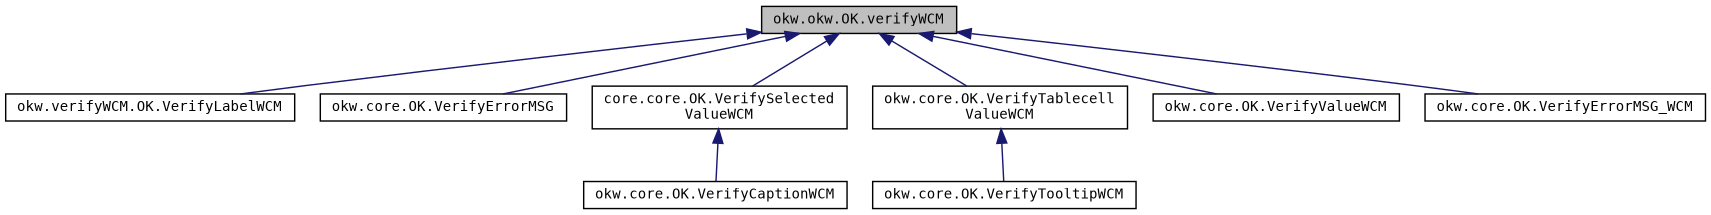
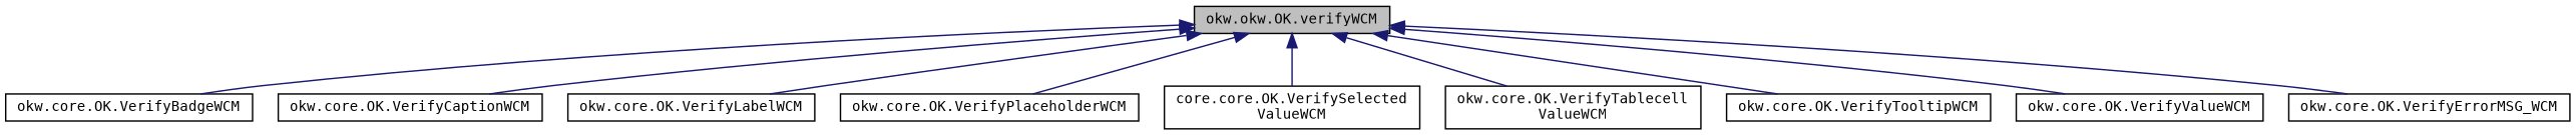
  digraph {
    fontname="DejaVu Sans Mono"
    rankdir=TB
    node [color=black fillcolor=white fontname="DejaVu Sans Mono" fontsize=10 shape=record style=filled]
    edge [color=midnightblue dir=back fontname="DejaVu Sans Mono" fontsize=10 labelfontname=Helvetica labelfontsize=10 style=solid]
    n1 [fillcolor=grey75 fontcolor=black height=0.2 label="okw.okw.OK.verifyWCM" width=0.4]
+   n2 [height=0.2 label="okw.core.OK.VerifyBadgeWCM" width=0.4]
    n3 [height=0.2 label="okw.core.OK.VerifyCaptionWCM" width=0.4]
-   n4 [height=0.2 label="okw.verifyWCM.OK.VerifyLabelWCM" width=0.4]
-   n5 [height=0.2 label="okw.core.OK.VerifyErrorMSG" width=0.4]
+   n4 [height=0.2 label="okw.core.OK.VerifyLabelWCM" width=0.4]
+   n5 [height=0.2 label="okw.core.OK.VerifyPlaceholderWCM" width=0.4]
    n6 [height=0.2 label="core.core.OK.VerifySelected\lValueWCM" width=0.4]
    n7 [height=0.2 label="okw.core.OK.VerifyTablecell\lValueWCM" width=0.4]
    n8 [height=0.2 label="okw.core.OK.VerifyTooltipWCM" width=0.4]
    n9 [height=0.2 label="okw.core.OK.VerifyValueWCM" width=0.4]
    n10 [height=0.2 label="okw.core.OK.VerifyErrorMSG_WCM" width=0.4]
-   n6 -> n3
+   n1 -> n2
+   n1 -> n3
    n1 -> n4
    n1 -> n5
    n1 -> n6
    n1 -> n7
-   n7 -> n8
+   n1 -> n8
    n1 -> n9
    n1 -> n10
  }
